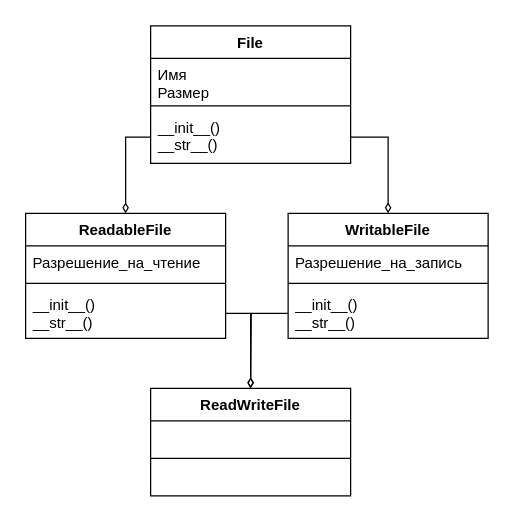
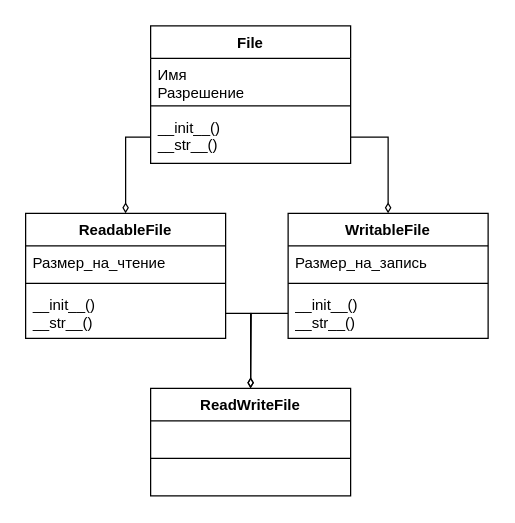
  <mxCell id="0" />
  <mxCell id="1" parent="0" />
  <mxCell id="2" value="File" style="swimlane;fontStyle=1;align=center;verticalAlign=top;childLayout=stackLayout;horizontal=1;startSize=26;horizontalStack=0;resizeParent=1;resizeParentMax=0;resizeLast=0;collapsible=1;marginBottom=0;whiteSpace=wrap;html=1;" vertex="1" parent="1"><mxGeometry x="120" y="20" width="160" height="110" as="geometry" /></mxCell>
- <mxCell id="3" value="Имя&lt;br&gt;Размер" style="text;strokeColor=none;fillColor=none;align=left;verticalAlign=top;spacingLeft=4;spacingRight=4;overflow=hidden;rotatable=0;points=[[0,0.5],[1,0.5]];portConstraint=eastwest;whiteSpace=wrap;html=1;" vertex="1" parent="2"><mxGeometry y="26" width="160" height="34" as="geometry" /></mxCell>
+ <mxCell id="3" value="Имя&lt;br&gt;Разрешение" style="text;strokeColor=none;fillColor=none;align=left;verticalAlign=top;spacingLeft=4;spacingRight=4;overflow=hidden;rotatable=0;points=[[0,0.5],[1,0.5]];portConstraint=eastwest;whiteSpace=wrap;html=1;" vertex="1" parent="2"><mxGeometry y="26" width="160" height="34" as="geometry" /></mxCell>
  <mxCell id="4" value="" style="line;strokeWidth=1;fillColor=none;align=left;verticalAlign=middle;spacingTop=-1;spacingLeft=3;spacingRight=3;rotatable=0;labelPosition=right;points=[];portConstraint=eastwest;strokeColor=inherit;" vertex="1" parent="2"><mxGeometry y="60" width="160" height="8" as="geometry" /></mxCell>
  <mxCell id="5" value="__init__()&lt;br&gt;__str__()" style="text;strokeColor=none;fillColor=none;align=left;verticalAlign=top;spacingLeft=4;spacingRight=4;overflow=hidden;rotatable=0;points=[[0,0.5],[1,0.5]];portConstraint=eastwest;whiteSpace=wrap;html=1;" vertex="1" parent="2"><mxGeometry y="68" width="160" height="42" as="geometry" /></mxCell>
  <mxCell id="6" value="ReadableFile" style="swimlane;fontStyle=1;align=center;verticalAlign=top;childLayout=stackLayout;horizontal=1;startSize=26;horizontalStack=0;resizeParent=1;resizeParentMax=0;resizeLast=0;collapsible=1;marginBottom=0;whiteSpace=wrap;html=1;" vertex="1" parent="1"><mxGeometry x="20" y="170" width="160" height="100" as="geometry" /></mxCell>
- <mxCell id="7" value="Разрешение_на_чтение" style="text;strokeColor=none;fillColor=none;align=left;verticalAlign=top;spacingLeft=4;spacingRight=4;overflow=hidden;rotatable=0;points=[[0,0.5],[1,0.5]];portConstraint=eastwest;whiteSpace=wrap;html=1;" vertex="1" parent="6"><mxGeometry y="26" width="160" height="26" as="geometry" /></mxCell>
+ <mxCell id="7" value="Размер_на_чтение" style="text;strokeColor=none;fillColor=none;align=left;verticalAlign=top;spacingLeft=4;spacingRight=4;overflow=hidden;rotatable=0;points=[[0,0.5],[1,0.5]];portConstraint=eastwest;whiteSpace=wrap;html=1;" vertex="1" parent="6"><mxGeometry y="26" width="160" height="26" as="geometry" /></mxCell>
  <mxCell id="8" value="" style="line;strokeWidth=1;fillColor=none;align=left;verticalAlign=middle;spacingTop=-1;spacingLeft=3;spacingRight=3;rotatable=0;labelPosition=right;points=[];portConstraint=eastwest;strokeColor=inherit;" vertex="1" parent="6"><mxGeometry y="52" width="160" height="8" as="geometry" /></mxCell>
  <mxCell id="9" value="__init__()&lt;br style=&quot;border-color: var(--border-color);&quot;&gt;__str__()" style="text;strokeColor=none;fillColor=none;align=left;verticalAlign=top;spacingLeft=4;spacingRight=4;overflow=hidden;rotatable=0;points=[[0,0.5],[1,0.5]];portConstraint=eastwest;whiteSpace=wrap;html=1;" vertex="1" parent="6"><mxGeometry y="60" width="160" height="40" as="geometry" /></mxCell>
  <mxCell id="10" value="WritableFile" style="swimlane;fontStyle=1;align=center;verticalAlign=top;childLayout=stackLayout;horizontal=1;startSize=26;horizontalStack=0;resizeParent=1;resizeParentMax=0;resizeLast=0;collapsible=1;marginBottom=0;whiteSpace=wrap;html=1;" vertex="1" parent="1"><mxGeometry x="230" y="170" width="160" height="100" as="geometry" /></mxCell>
- <mxCell id="11" value="Разрешение_на_запись" style="text;strokeColor=none;fillColor=none;align=left;verticalAlign=top;spacingLeft=4;spacingRight=4;overflow=hidden;rotatable=0;points=[[0,0.5],[1,0.5]];portConstraint=eastwest;whiteSpace=wrap;html=1;" vertex="1" parent="10"><mxGeometry y="26" width="160" height="26" as="geometry" /></mxCell>
+ <mxCell id="11" value="Размер_на_запись" style="text;strokeColor=none;fillColor=none;align=left;verticalAlign=top;spacingLeft=4;spacingRight=4;overflow=hidden;rotatable=0;points=[[0,0.5],[1,0.5]];portConstraint=eastwest;whiteSpace=wrap;html=1;" vertex="1" parent="10"><mxGeometry y="26" width="160" height="26" as="geometry" /></mxCell>
  <mxCell id="12" value="" style="line;strokeWidth=1;fillColor=none;align=left;verticalAlign=middle;spacingTop=-1;spacingLeft=3;spacingRight=3;rotatable=0;labelPosition=right;points=[];portConstraint=eastwest;strokeColor=inherit;" vertex="1" parent="10"><mxGeometry y="52" width="160" height="8" as="geometry" /></mxCell>
  <mxCell id="13" style="edgeStyle=orthogonalEdgeStyle;rounded=0;orthogonalLoop=1;jettySize=auto;html=1;exitX=0;exitY=0.5;exitDx=0;exitDy=0;endArrow=diamondThin;endFill=0;" edge="1" parent="10" source="14"><mxGeometry relative="1" as="geometry"><mxPoint x="-30" y="140" as="targetPoint" /></mxGeometry></mxCell>
  <mxCell id="14" value="__init__()&lt;br style=&quot;border-color: var(--border-color);&quot;&gt;__str__()" style="text;strokeColor=none;fillColor=none;align=left;verticalAlign=top;spacingLeft=4;spacingRight=4;overflow=hidden;rotatable=0;points=[[0,0.5],[1,0.5]];portConstraint=eastwest;whiteSpace=wrap;html=1;" vertex="1" parent="10"><mxGeometry y="60" width="160" height="40" as="geometry" /></mxCell>
  <mxCell id="15" value="ReadWriteFile" style="swimlane;fontStyle=1;align=center;verticalAlign=top;childLayout=stackLayout;horizontal=1;startSize=26;horizontalStack=0;resizeParent=1;resizeParentMax=0;resizeLast=0;collapsible=1;marginBottom=0;whiteSpace=wrap;html=1;" vertex="1" parent="1"><mxGeometry x="120" y="310" width="160" height="86" as="geometry" /></mxCell>
  <mxCell id="16" value="&lt;br&gt;" style="text;strokeColor=none;fillColor=none;align=left;verticalAlign=top;spacingLeft=4;spacingRight=4;overflow=hidden;rotatable=0;points=[[0,0.5],[1,0.5]];portConstraint=eastwest;whiteSpace=wrap;html=1;" vertex="1" parent="15"><mxGeometry y="26" width="160" height="26" as="geometry" /></mxCell>
  <mxCell id="17" value="" style="line;strokeWidth=1;fillColor=none;align=left;verticalAlign=middle;spacingTop=-1;spacingLeft=3;spacingRight=3;rotatable=0;labelPosition=right;points=[];portConstraint=eastwest;strokeColor=inherit;" vertex="1" parent="15"><mxGeometry y="52" width="160" height="8" as="geometry" /></mxCell>
  <mxCell id="18" value="&lt;br&gt;" style="text;strokeColor=none;fillColor=none;align=left;verticalAlign=top;spacingLeft=4;spacingRight=4;overflow=hidden;rotatable=0;points=[[0,0.5],[1,0.5]];portConstraint=eastwest;whiteSpace=wrap;html=1;" vertex="1" parent="15"><mxGeometry y="60" width="160" height="26" as="geometry" /></mxCell>
  <mxCell id="19" style="edgeStyle=orthogonalEdgeStyle;rounded=0;orthogonalLoop=1;jettySize=auto;html=1;exitX=0;exitY=0.5;exitDx=0;exitDy=0;entryX=0.5;entryY=0;entryDx=0;entryDy=0;endArrow=diamondThin;endFill=0;" edge="1" parent="1" source="5" target="6"><mxGeometry relative="1" as="geometry" /></mxCell>
  <mxCell id="20" style="edgeStyle=orthogonalEdgeStyle;rounded=0;orthogonalLoop=1;jettySize=auto;html=1;exitX=1;exitY=0.5;exitDx=0;exitDy=0;entryX=0.5;entryY=0;entryDx=0;entryDy=0;endArrow=diamondThin;endFill=0;" edge="1" parent="1" source="5" target="10"><mxGeometry relative="1" as="geometry" /></mxCell>
  <mxCell id="21" style="edgeStyle=orthogonalEdgeStyle;rounded=0;orthogonalLoop=1;jettySize=auto;html=1;exitX=1;exitY=0.5;exitDx=0;exitDy=0;entryX=0.5;entryY=0;entryDx=0;entryDy=0;endArrow=diamondThin;endFill=0;" edge="1" parent="1" source="9" target="15"><mxGeometry relative="1" as="geometry" /></mxCell>
